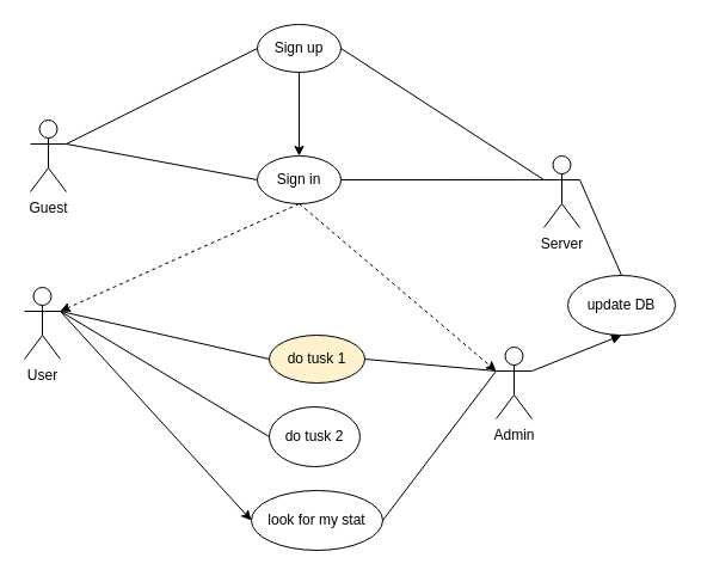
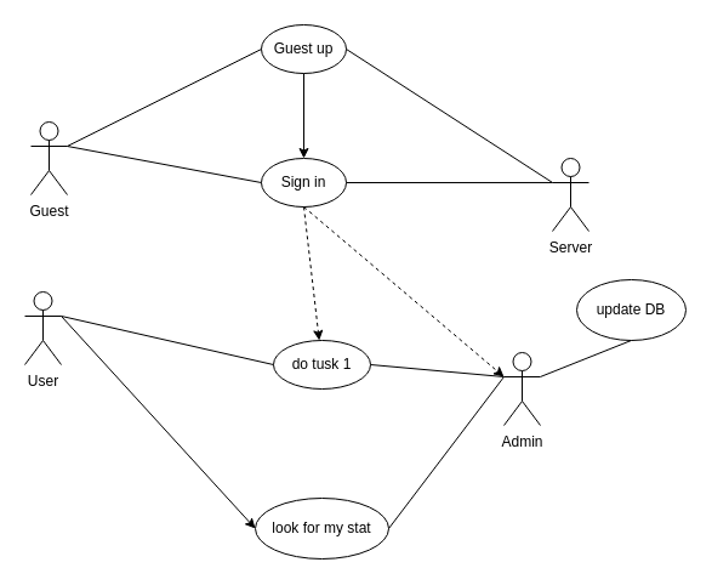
  <mxCell id="0" />
  <mxCell id="1" parent="0" />
  <mxCell id="2" value="Guest" style="shape=umlActor;verticalLabelPosition=bottom;verticalAlign=top;html=1;outlineConnect=0;" vertex="1" parent="1"><mxGeometry x="25" y="100" width="30" height="60" as="geometry" /></mxCell>
  <mxCell id="3" value="User" style="shape=umlActor;verticalLabelPosition=bottom;verticalAlign=top;html=1;outlineConnect=0;" vertex="1" parent="1"><mxGeometry x="20" y="240" width="30" height="60" as="geometry" /></mxCell>
  <mxCell id="4" value="Admin" style="shape=umlActor;verticalLabelPosition=bottom;verticalAlign=top;html=1;outlineConnect=0;" vertex="1" parent="1"><mxGeometry x="415" y="290" width="30" height="60" as="geometry" /></mxCell>
  <mxCell id="5" value="Server" style="shape=umlActor;verticalLabelPosition=bottom;verticalAlign=top;html=1;outlineConnect=0;" vertex="1" parent="1"><mxGeometry x="455" y="130" width="30" height="60" as="geometry" /></mxCell>
- <mxCell id="6" value="Sign up" style="ellipse;whiteSpace=wrap;html=1;" vertex="1" parent="1"><mxGeometry x="215" y="20" width="70" height="40" as="geometry" /></mxCell>
+ <mxCell id="6" value="Guest up" style="ellipse;whiteSpace=wrap;html=1;" vertex="1" parent="1"><mxGeometry x="215" y="20" width="70" height="40" as="geometry" /></mxCell>
  <mxCell id="7" value="Sign in" style="ellipse;whiteSpace=wrap;html=1;" vertex="1" parent="1"><mxGeometry x="215" y="130" width="70" height="40" as="geometry" /></mxCell>
  <mxCell id="8" value="" style="endArrow=none;html=1;rounded=0;entryX=0;entryY=0.5;entryDx=0;entryDy=0;exitX=1;exitY=0.333;exitDx=0;exitDy=0;exitPerimeter=0;endFill=0;" edge="1" parent="1" source="2" target="6"><mxGeometry width="50" height="50" relative="1" as="geometry"><mxPoint x="295" y="160" as="sourcePoint" /><mxPoint x="345" y="110" as="targetPoint" /></mxGeometry></mxCell>
  <mxCell id="9" value="" style="endArrow=none;html=1;rounded=0;entryX=0;entryY=0.333;entryDx=0;entryDy=0;entryPerimeter=0;exitX=1;exitY=0.5;exitDx=0;exitDy=0;endFill=0;" edge="1" parent="1" source="6" target="5"><mxGeometry width="50" height="50" relative="1" as="geometry"><mxPoint x="175" y="160" as="sourcePoint" /><mxPoint x="225" y="110" as="targetPoint" /></mxGeometry></mxCell>
  <mxCell id="10" value="" style="endArrow=none;html=1;rounded=0;entryX=0;entryY=0.5;entryDx=0;entryDy=0;" edge="1" parent="1" target="7"><mxGeometry width="50" height="50" relative="1" as="geometry"><mxPoint x="55" y="120" as="sourcePoint" /><mxPoint x="225" y="110" as="targetPoint" /></mxGeometry></mxCell>
  <mxCell id="11" value="" style="endArrow=classic;html=1;rounded=0;entryX=0.5;entryY=0;entryDx=0;entryDy=0;exitX=0.5;exitY=1;exitDx=0;exitDy=0;" edge="1" parent="1" source="6" target="7"><mxGeometry width="50" height="50" relative="1" as="geometry"><mxPoint x="175" y="160" as="sourcePoint" /><mxPoint x="225" y="110" as="targetPoint" /></mxGeometry></mxCell>
  <mxCell id="12" value="" style="endArrow=none;html=1;rounded=0;entryX=0;entryY=0.333;entryDx=0;entryDy=0;entryPerimeter=0;exitX=1;exitY=0.5;exitDx=0;exitDy=0;" edge="1" parent="1" source="7" target="5"><mxGeometry width="50" height="50" relative="1" as="geometry"><mxPoint x="175" y="160" as="sourcePoint" /><mxPoint x="225" y="110" as="targetPoint" /></mxGeometry></mxCell>
- <mxCell id="13" value="" style="endArrow=classic;html=1;rounded=0;entryX=1;entryY=0.333;entryDx=0;entryDy=0;entryPerimeter=0;exitX=0.5;exitY=1;exitDx=0;exitDy=0;dashed=1;" edge="1" parent="1" source="7" target="3"><mxGeometry width="50" height="50" relative="1" as="geometry"><mxPoint x="175" y="260" as="sourcePoint" /><mxPoint x="225" y="210" as="targetPoint" /></mxGeometry></mxCell>
+ <mxCell id="13" value="" style="endArrow=classic;html=1;rounded=0;exitX=0.5;exitY=1;exitDx=0;exitDy=0;dashed=1;" edge="1" parent="1" source="7" target="15"><mxGeometry width="50" height="50" relative="1" as="geometry"><mxPoint x="175" y="260" as="sourcePoint" /><mxPoint x="225" y="210" as="targetPoint" /></mxGeometry></mxCell>
  <mxCell id="14" value="" style="endArrow=classic;html=1;rounded=0;entryX=0;entryY=0.333;entryDx=0;entryDy=0;entryPerimeter=0;exitX=0.5;exitY=1;exitDx=0;exitDy=0;dashed=1;" edge="1" parent="1" source="7" target="4"><mxGeometry width="50" height="50" relative="1" as="geometry"><mxPoint x="175" y="260" as="sourcePoint" /><mxPoint x="225" y="210" as="targetPoint" /></mxGeometry></mxCell>
- <mxCell id="15" value="do tusk 1" style="ellipse;whiteSpace=wrap;html=1;fillColor=#fff2cc;" vertex="1" parent="1"><mxGeometry x="225" y="280" width="80" height="40" as="geometry" /></mxCell>
- <mxCell id="16" value="do tusk 2" style="ellipse;whiteSpace=wrap;html=1;" vertex="1" parent="1"><mxGeometry x="225" y="340" width="76" height="50" as="geometry" /></mxCell>
+ <mxCell id="15" value="do tusk 1" style="ellipse;whiteSpace=wrap;html=1;" vertex="1" parent="1"><mxGeometry x="225" y="280" width="80" height="40" as="geometry" /></mxCell>
  <mxCell id="17" value="look for my stat" style="ellipse;whiteSpace=wrap;html=1;" vertex="1" parent="1"><mxGeometry x="210" y="410" width="110" height="50" as="geometry" /></mxCell>
  <mxCell id="18" value="" style="endArrow=classic;html=1;rounded=0;entryX=0;entryY=0.5;entryDx=0;entryDy=0;exitX=1;exitY=0.333;exitDx=0;exitDy=0;exitPerimeter=0;" edge="1" parent="1" source="3" target="17"><mxGeometry width="50" height="50" relative="1" as="geometry"><mxPoint x="175" y="360" as="sourcePoint" /><mxPoint x="225" y="310" as="targetPoint" /></mxGeometry></mxCell>
- <mxCell id="19" value="" style="endArrow=none;html=1;rounded=0;entryX=0;entryY=0.5;entryDx=0;entryDy=0;exitX=1;exitY=0.333;exitDx=0;exitDy=0;exitPerimeter=0;" edge="1" parent="1" source="3" target="16"><mxGeometry width="50" height="50" relative="1" as="geometry"><mxPoint x="55" y="260" as="sourcePoint" /><mxPoint x="225" y="310" as="targetPoint" /></mxGeometry></mxCell>
  <mxCell id="20" value="" style="endArrow=none;html=1;rounded=0;exitX=1;exitY=0.333;exitDx=0;exitDy=0;exitPerimeter=0;entryX=0;entryY=0.5;entryDx=0;entryDy=0;" edge="1" parent="1" source="3" target="15"><mxGeometry width="50" height="50" relative="1" as="geometry"><mxPoint x="165" y="330" as="sourcePoint" /><mxPoint x="215" y="280" as="targetPoint" /></mxGeometry></mxCell>
  <mxCell id="21" value="" style="endArrow=none;html=1;rounded=0;exitX=1;exitY=0.5;exitDx=0;exitDy=0;entryX=0;entryY=0.333;entryDx=0;entryDy=0;entryPerimeter=0;" edge="1" parent="1" source="15" target="4"><mxGeometry width="50" height="50" relative="1" as="geometry"><mxPoint x="435" y="300" as="sourcePoint" /><mxPoint x="485" y="250" as="targetPoint" /></mxGeometry></mxCell>
  <mxCell id="22" value="" style="endArrow=none;html=1;rounded=0;exitX=1;exitY=0.5;exitDx=0;exitDy=0;entryX=0;entryY=0.333;entryDx=0;entryDy=0;entryPerimeter=0;" edge="1" parent="1" source="17" target="4"><mxGeometry width="50" height="50" relative="1" as="geometry"><mxPoint x="175" y="360" as="sourcePoint" /><mxPoint x="435" y="250" as="targetPoint" /></mxGeometry></mxCell>
  <mxCell id="23" value="update DB" style="ellipse;whiteSpace=wrap;html=1;" vertex="1" parent="1"><mxGeometry x="475" y="230" width="90" height="50" as="geometry" /></mxCell>
- <mxCell id="24" value="" style="endArrow=block;html=1;rounded=0;exitX=1;exitY=0.333;exitDx=0;exitDy=0;exitPerimeter=0;entryX=0.5;entryY=1;entryDx=0;entryDy=0;" edge="1" parent="1" source="4" target="23"><mxGeometry width="50" height="50" relative="1" as="geometry"><mxPoint x="475" y="330" as="sourcePoint" /><mxPoint x="525" y="280" as="targetPoint" /></mxGeometry></mxCell>
- <mxCell id="25" value="" style="endArrow=none;html=1;rounded=0;entryX=1;entryY=0.333;entryDx=0;entryDy=0;entryPerimeter=0;exitX=0.5;exitY=0;exitDx=0;exitDy=0;" edge="1" parent="1" source="23" target="5"><mxGeometry width="50" height="50" relative="1" as="geometry"><mxPoint x="175" y="260" as="sourcePoint" /><mxPoint x="225" y="210" as="targetPoint" /></mxGeometry></mxCell>
+ <mxCell id="24" value="" style="endArrow=none;html=1;rounded=0;exitX=1;exitY=0.333;exitDx=0;exitDy=0;exitPerimeter=0;entryX=0.5;entryY=1;entryDx=0;entryDy=0;" edge="1" parent="1" source="4" target="23"><mxGeometry width="50" height="50" relative="1" as="geometry"><mxPoint x="475" y="330" as="sourcePoint" /><mxPoint x="525" y="280" as="targetPoint" /></mxGeometry></mxCell>
